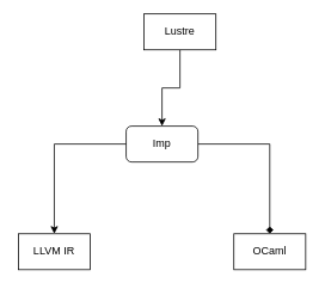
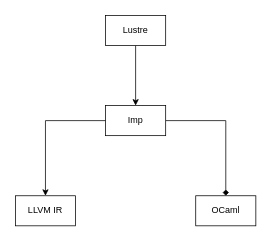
  <mxCell id="0" />
  <mxCell id="1" parent="0" />
  <mxCell id="2" value="" style="edgeStyle=orthogonalEdgeStyle;rounded=0;orthogonalLoop=1;jettySize=auto;html=1;" edge="1" parent="1" source="3" target="5"><mxGeometry relative="1" as="geometry" /></mxCell>
- <mxCell id="3" value="Lustre" style="rounded=0;whiteSpace=wrap;html=1;" vertex="1" parent="1"><mxGeometry x="160" y="15" width="80" height="40" as="geometry" /></mxCell>
+ <mxCell id="3" value="Lustre" style="rounded=0;whiteSpace=wrap;html=1;" vertex="1" parent="1"><mxGeometry x="140" y="20" width="80" height="40" as="geometry" /></mxCell>
  <mxCell id="4" style="edgeStyle=orthogonalEdgeStyle;rounded=0;orthogonalLoop=1;jettySize=auto;html=1;entryX=0.5;entryY=0;entryDx=0;entryDy=0;endArrow=diamond;" edge="1" parent="1" source="5" target="6"><mxGeometry relative="1" as="geometry"><mxPoint x="300" y="260" as="targetPoint" /></mxGeometry></mxCell>
- <mxCell id="5" value="Imp" style="whiteSpace=wrap;html=1;rounded=1;" vertex="1" parent="1"><mxGeometry x="140" y="140" width="80" height="40" as="geometry" /></mxCell>
+ <mxCell id="5" value="Imp" style="rounded=0;whiteSpace=wrap;html=1;" vertex="1" parent="1"><mxGeometry x="140" y="140" width="80" height="40" as="geometry" /></mxCell>
  <mxCell id="6" value="OCaml" style="rounded=0;whiteSpace=wrap;html=1;" vertex="1" parent="1"><mxGeometry x="260" y="260" width="80" height="40" as="geometry" /></mxCell>
  <mxCell id="7" style="edgeStyle=orthogonalEdgeStyle;rounded=0;orthogonalLoop=1;jettySize=auto;html=1;entryX=0.5;entryY=0;entryDx=0;entryDy=0;exitX=0;exitY=0.5;exitDx=0;exitDy=0;" edge="1" parent="1" target="8" source="5"><mxGeometry relative="1" as="geometry"><mxPoint x="60" y="260" as="targetPoint" /><mxPoint x="-20" y="160" as="sourcePoint" /></mxGeometry></mxCell>
  <mxCell id="8" value="LLVM IR" style="rounded=0;whiteSpace=wrap;html=1;" vertex="1" parent="1"><mxGeometry x="20" y="260" width="80" height="40" as="geometry" /></mxCell>
